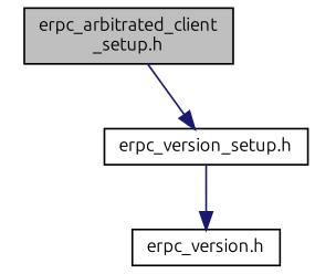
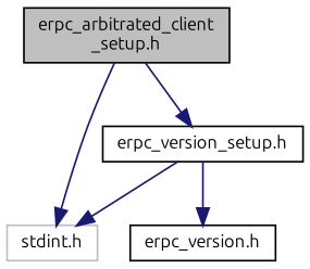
  digraph {
    fontname=Ubuntu
    node [color=black fillcolor=white fontname=Ubuntu fontsize=10 shape=record style=filled]
    edge [color=midnightblue fontname=Ubuntu fontsize=10 labelfontname=Helvetica labelfontsize=10 style=solid]
    n1 [fillcolor=grey75 fontcolor=black height=0.2 label="erpc_arbitrated_client\l_setup.h" width=0.4]
+   n2 [color=grey75 height=0.2 label="stdint.h" width=0.4]
    n3 [height=0.2 label="erpc_version_setup.h" width=0.4]
    n4 [height=0.2 label="erpc_version.h" width=0.4]
+   n1 -> n2
    n1 -> n3
+   n3 -> n2
    n3 -> n4
  }
